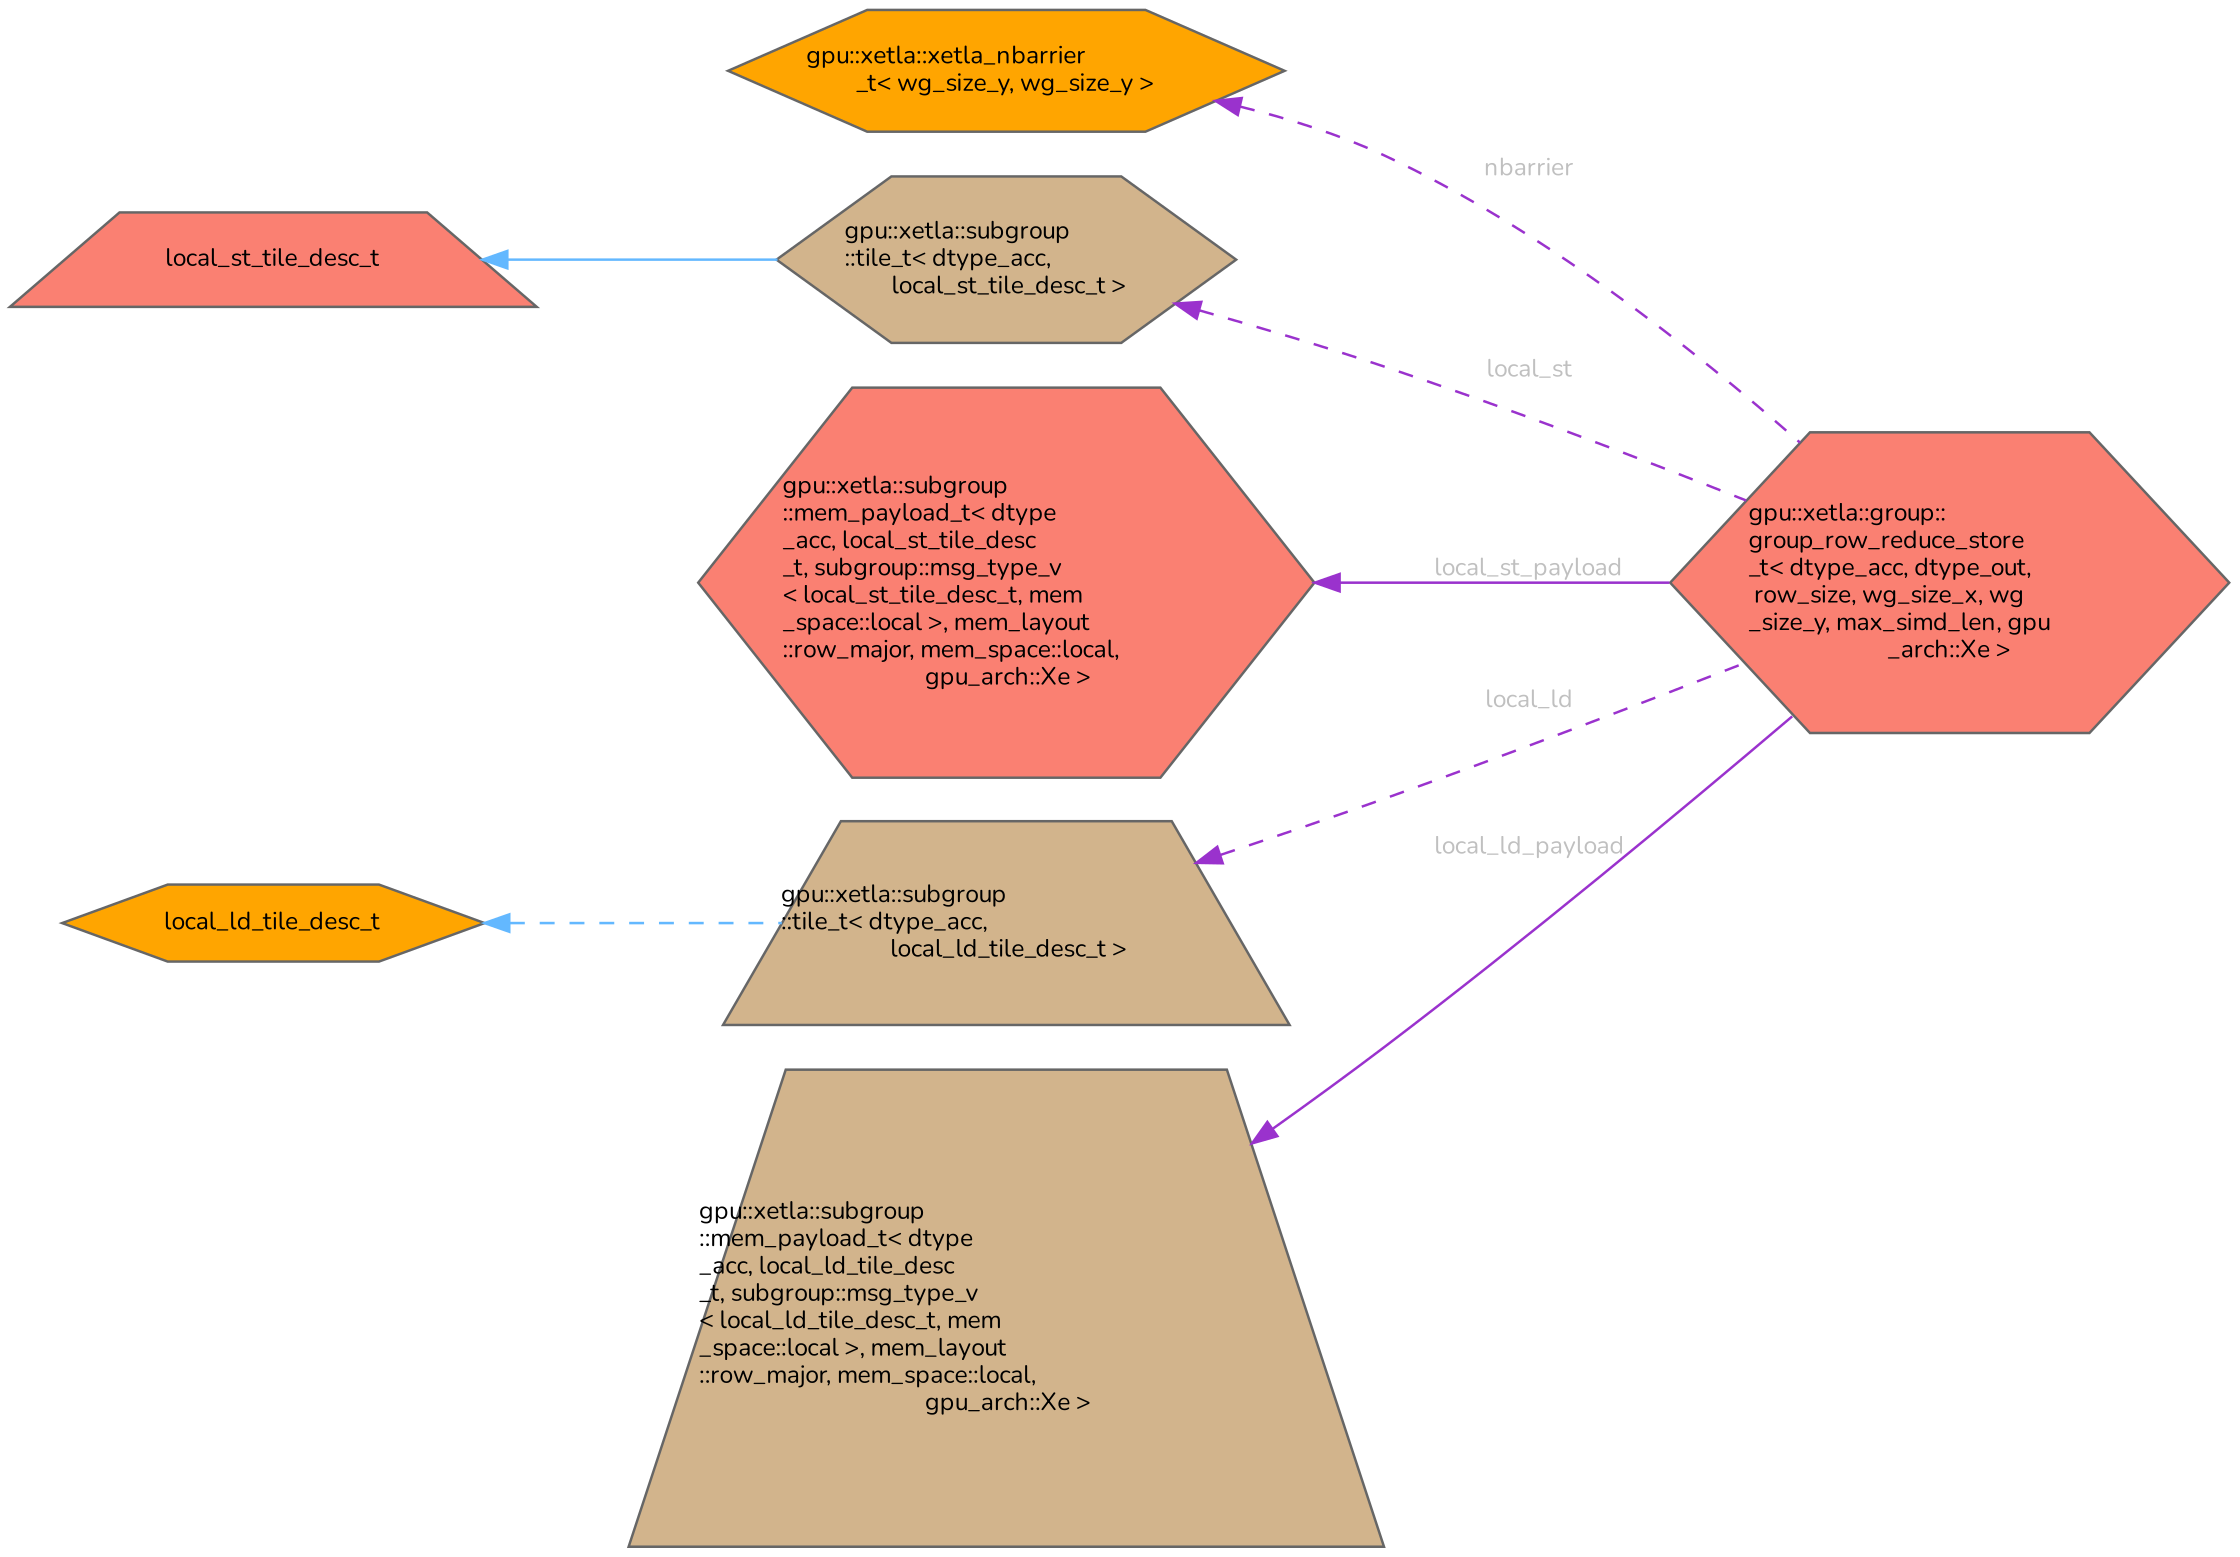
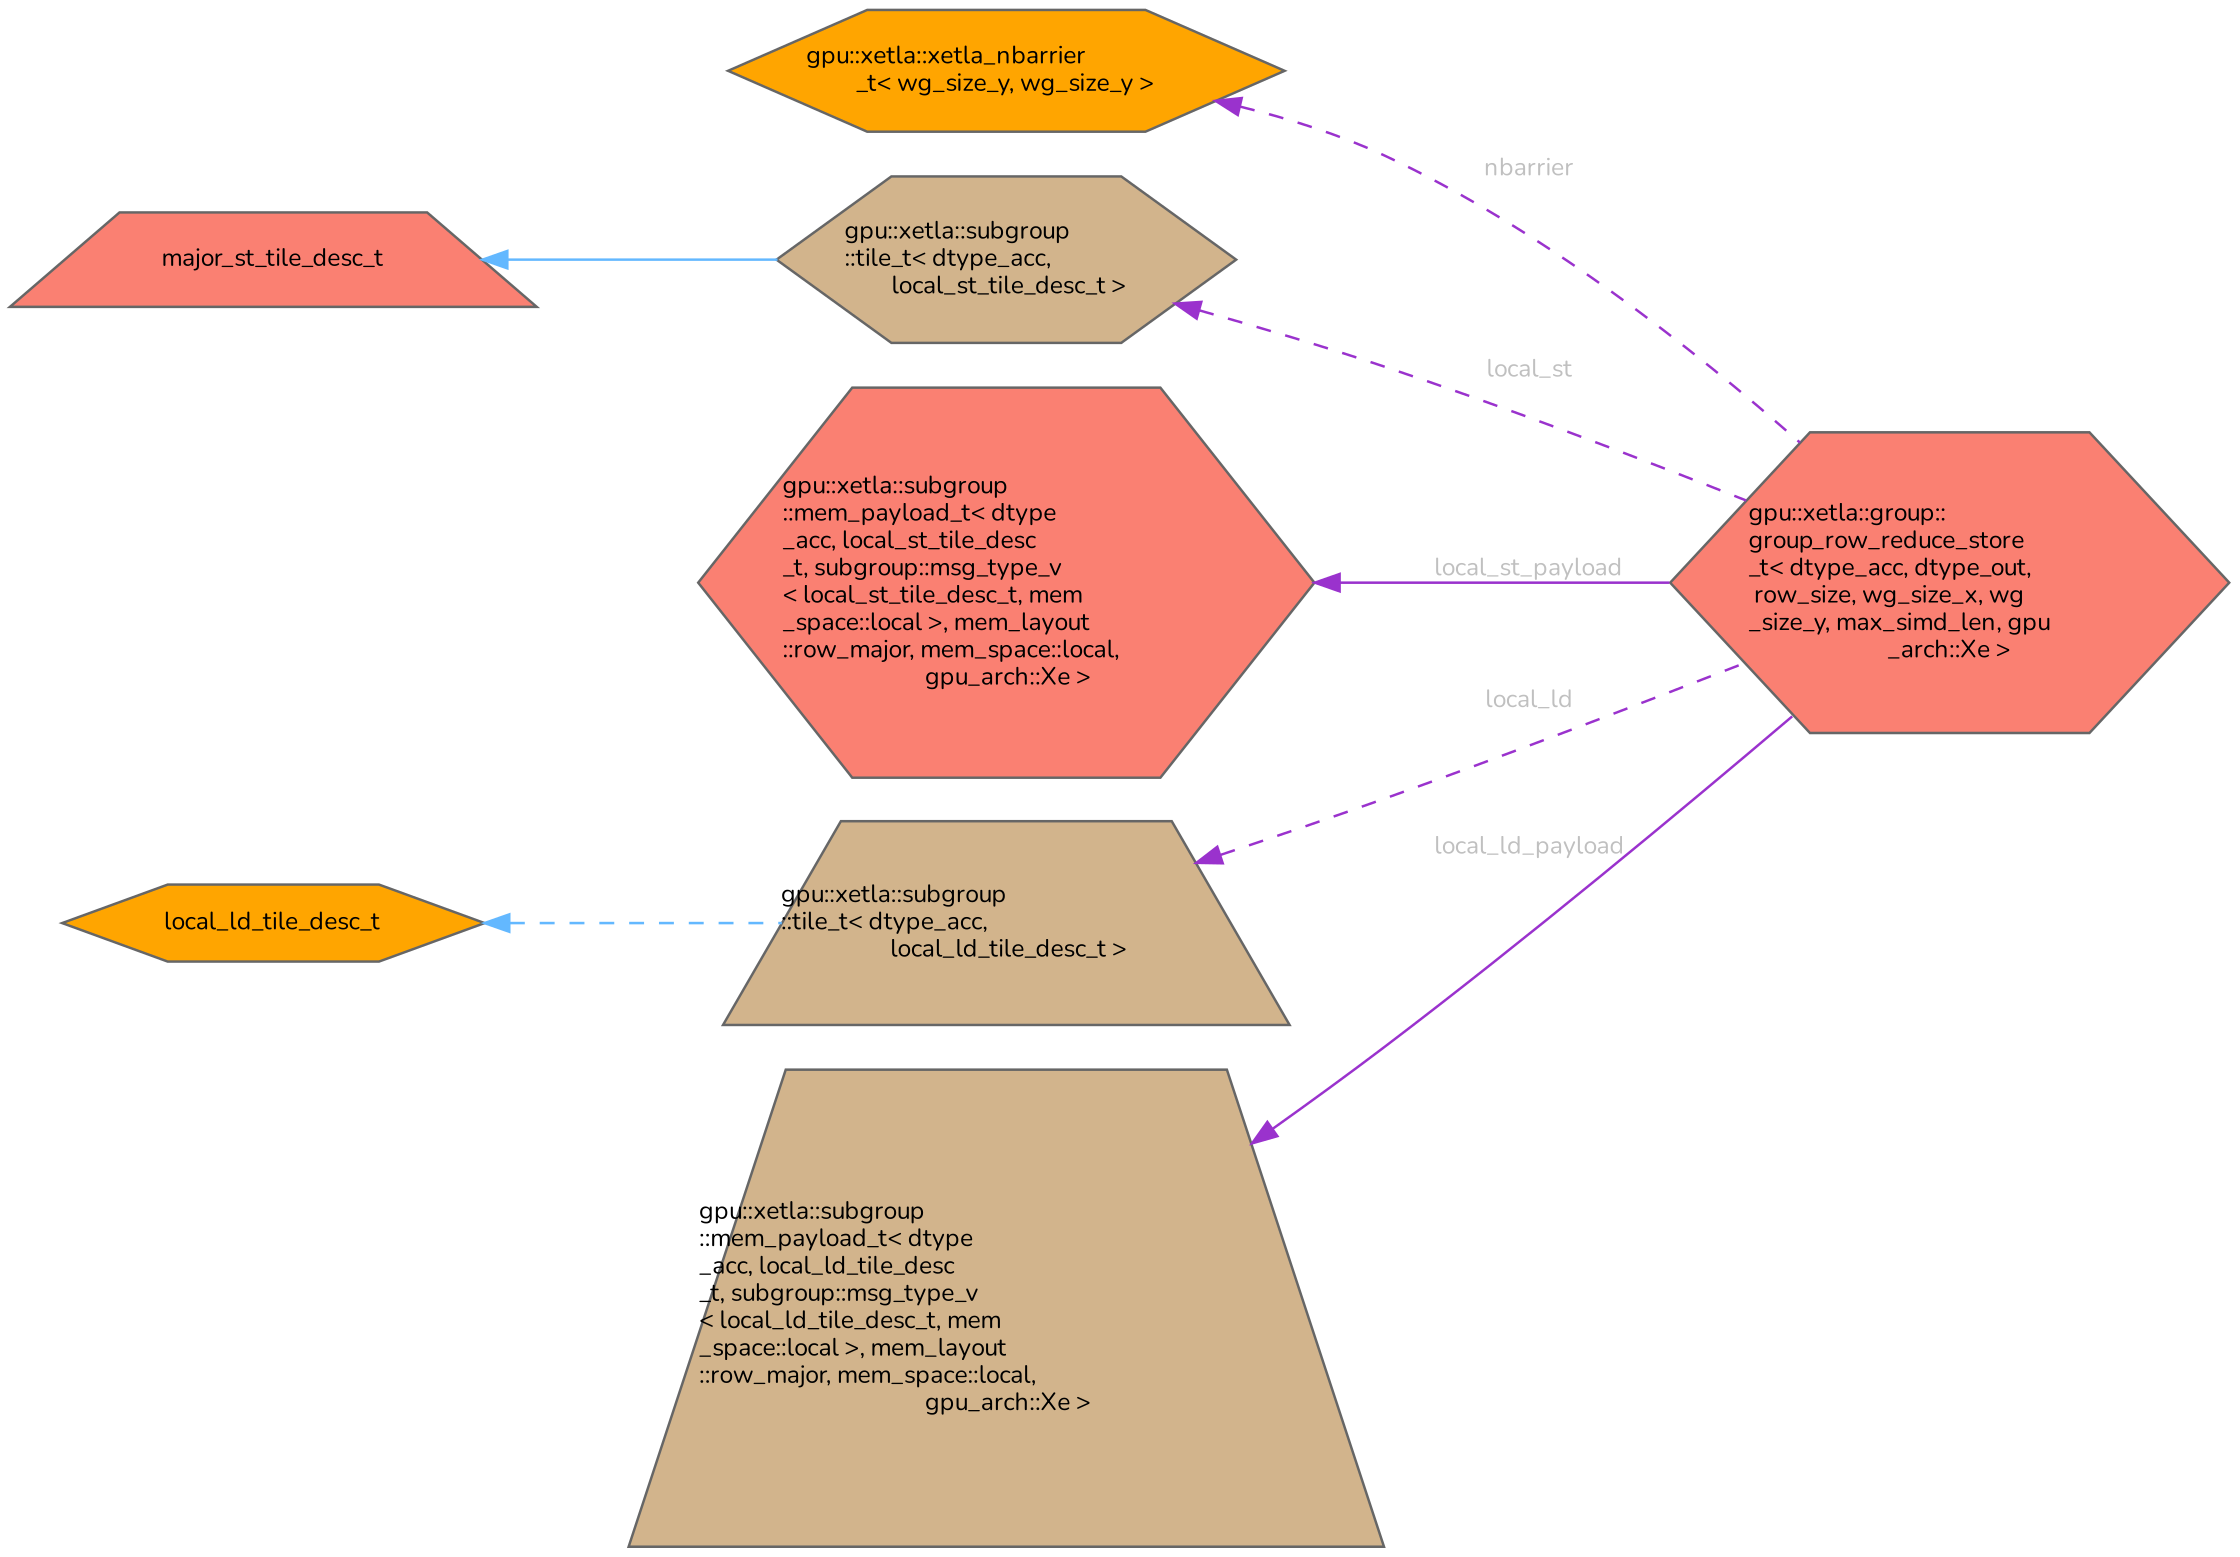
  digraph {
    rankdir=LR
    fontname=Nunito
    node [color=gray40 fillcolor=salmon fontname=Nunito fontsize=10 shape=hexagon style=filled]
    edge [color=darkorchid3 dir=back fontcolor=grey fontname=Nunito fontsize=10 labelfontname=Helvetica labelfontsize=10 style=dashed]
    n1 [fontcolor=black height=0.2 label="gpu::xetla::group::\lgroup_row_reduce_store\l_t\< dtype_acc, dtype_out,\l row_size, wg_size_x, wg\l_size_y, max_simd_len, gpu\l_arch::Xe \>" width=0.4]
    n2 [fillcolor=orange height=0.2 label="gpu::xetla::xetla_nbarrier\l_t\< wg_size_y, wg_size_y \>" width=0.4]
    n3 [fillcolor=tan height=0.2 label="gpu::xetla::subgroup\l::tile_t\< dtype_acc,\l local_st_tile_desc_t \>" width=0.4]
-   n4 [height=0.2 label=local_st_tile_desc_t shape=trapezium width=0.4]
+   n4 [height=0.2 label=major_st_tile_desc_t shape=trapezium width=0.4]
    n5 [height=0.2 label="gpu::xetla::subgroup\l::mem_payload_t\< dtype\l_acc, local_st_tile_desc\l_t, subgroup::msg_type_v\l\< local_st_tile_desc_t, mem\l_space::local \>, mem_layout\l::row_major, mem_space::local,\l gpu_arch::Xe \>" width=0.4]
    n6 [fillcolor=tan height=0.2 label="gpu::xetla::subgroup\l::tile_t\< dtype_acc,\l local_ld_tile_desc_t \>" shape=trapezium width=0.4]
    n7 [fillcolor=orange height=0.2 label=local_ld_tile_desc_t width=0.4]
    n8 [fillcolor=tan height=0.2 label="gpu::xetla::subgroup\l::mem_payload_t\< dtype\l_acc, local_ld_tile_desc\l_t, subgroup::msg_type_v\l\< local_ld_tile_desc_t, mem\l_space::local \>, mem_layout\l::row_major, mem_space::local,\l gpu_arch::Xe \>" shape=trapezium width=0.4]
    n2 -> n1 [label=" nbarrier"]
    n3 -> n1 [label=" local_st"]
    n4 -> n3 [color=steelblue1 style=solid fontcolor=""]
    n5 -> n1 [label=" local_st_payload" style=solid]
    n6 -> n1 [label=" local_ld"]
    n7 -> n6 [color=steelblue1 fontcolor=""]
    n8 -> n1 [label=" local_ld_payload" style=solid]
  }
